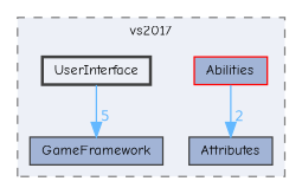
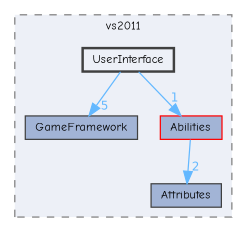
  digraph {
    compound=true
    fontname="Comic Neue"
    node [color=grey25 fillcolor="#a2b4d6" fontname="Comic Neue" fontsize=10 shape=box style=filled]
    edge [color=steelblue1 fontcolor=steelblue1 fontname="Comic Neue" fontsize=10 labeldistance=1.5 labelfontname=Helvetica labelfontsize=10]
    n1 [height=0.2 label=GameFramework width=0.4]
    n2 [height=0.2 label=Attributes width=0.4]
    n3 [color=red height=0.2 label=Abilities width=0.4]
    n4 [fillcolor="#edf0f7" height=0.2 label=UserInterface style="filled,bold" width=0.4]
    subgraph cluster_1 {
      bgcolor="#edf0f7"
      fontsize=10
-     label=vs2017
+     label=vs2011
      pencolor=grey50
      style="filled,dashed"
      n1
      n2
      n3
      n4
    }
    n3 -> n2 [headlabel=2]
    n4 -> n1 [headlabel=5]
+   n4 -> n3 [headlabel=1]
  }
